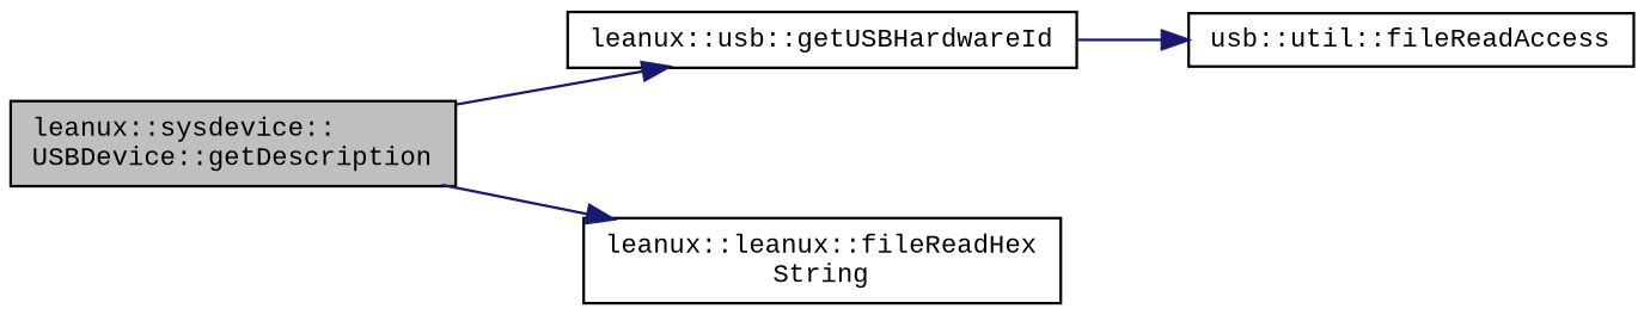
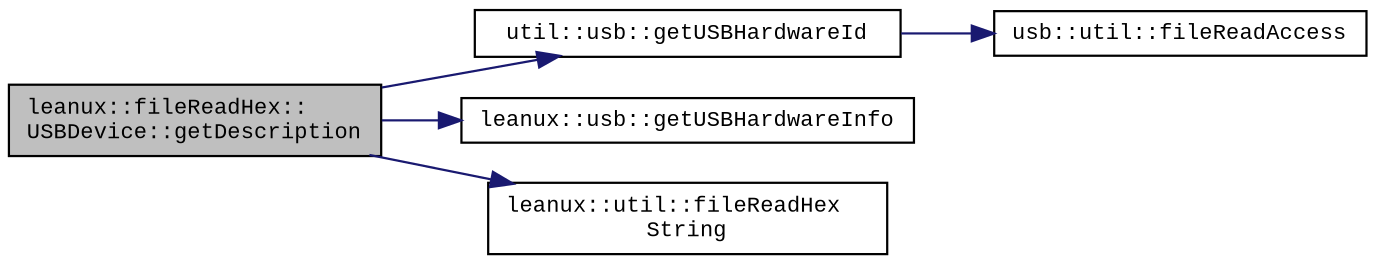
  digraph {
    fontname="Liberation Mono"
    rankdir=LR
    node [color=black fontname="Liberation Mono" fontsize=10 shape=record]
    edge [color=midnightblue fontname="Liberation Mono" fontsize=10 labelfontname=Helvetica labelfontsize=10 style=solid]
-   n1 [fillcolor=grey75 fontcolor=black height=0.2 label="leanux::sysdevice::\lUSBDevice::getDescription" style=filled width=0.4]
-   n2 [height=0.2 label="leanux::usb::getUSBHardwareId" width=0.4]
-   n4 [height=0.2 label="leanux::leanux::fileReadHex\lString" width=0.4]
+   n1 [fillcolor=grey75 fontcolor=black height=0.2 label="leanux::fileReadHex::\lUSBDevice::getDescription" style=filled width=0.4]
+   n2 [height=0.2 label="util::usb::getUSBHardwareId" width=0.4]
+   n3 [height=0.2 label="leanux::usb::getUSBHardwareInfo" width=0.4]
+   n4 [height=0.2 label="leanux::util::fileReadHex\lString" width=0.4]
    n5 [height=0.2 label="usb::util::fileReadAccess" width=0.4]
    n1 -> n2
+   n1 -> n3
    n1 -> n4
    n2 -> n5
  }
